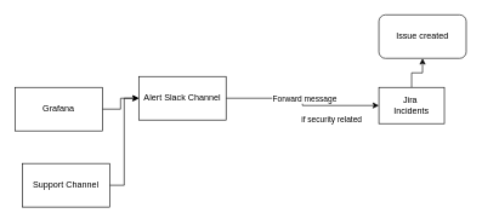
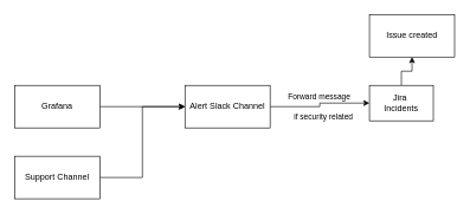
  <mxCell id="0" />
  <mxCell id="1" parent="0" />
  <mxCell id="2" style="edgeStyle=orthogonalEdgeStyle;rounded=0;orthogonalLoop=1;jettySize=auto;html=1;exitX=1;exitY=0.5;exitDx=0;exitDy=0;entryX=0;entryY=0.5;entryDx=0;entryDy=0;" edge="1" parent="1" source="3" target="8"><mxGeometry relative="1" as="geometry" /></mxCell>
  <mxCell id="3" value="Grafana" style="rounded=0;whiteSpace=wrap;html=1;" vertex="1" parent="1"><mxGeometry x="20" y="120" width="120" height="60" as="geometry" /></mxCell>
  <mxCell id="4" style="edgeStyle=orthogonalEdgeStyle;rounded=0;orthogonalLoop=1;jettySize=auto;html=1;exitX=1;exitY=0.5;exitDx=0;exitDy=0;entryX=0;entryY=0.5;entryDx=0;entryDy=0;" edge="1" parent="1" source="5" target="8"><mxGeometry relative="1" as="geometry" /></mxCell>
- <mxCell id="5" value="Support Channel" style="rounded=0;whiteSpace=wrap;html=1;" vertex="1" parent="1"><mxGeometry x="30" y="225" width="120" height="60" as="geometry" /></mxCell>
+ <mxCell id="5" value="Support Channel" style="rounded=0;whiteSpace=wrap;html=1;" vertex="1" parent="1"><mxGeometry x="20" y="220" width="120" height="60" as="geometry" /></mxCell>
  <mxCell id="6" style="edgeStyle=orthogonalEdgeStyle;rounded=0;orthogonalLoop=1;jettySize=auto;html=1;exitX=1;exitY=0.5;exitDx=0;exitDy=0;entryX=0;entryY=0.5;entryDx=0;entryDy=0;" edge="1" parent="1" source="8" target="10"><mxGeometry relative="1" as="geometry" /></mxCell>
  <mxCell id="7" value="Forward message" style="edgeLabel;html=1;align=center;verticalAlign=middle;resizable=0;points=[];" vertex="1" connectable="0" parent="6"><mxGeometry x="0.175" y="3" relative="1" as="geometry"><mxPoint x="-12" y="-7" as="offset" /></mxGeometry></mxCell>
- <mxCell id="8" value="Alert Slack Channel" style="rounded=0;whiteSpace=wrap;html=1;" vertex="1" parent="1"><mxGeometry x="190" y="105" width="120" height="60" as="geometry" /></mxCell>
+ <mxCell id="8" value="Alert Slack Channel" style="rounded=0;whiteSpace=wrap;html=1;" vertex="1" parent="1"><mxGeometry x="260" y="120" width="120" height="60" as="geometry" /></mxCell>
  <mxCell id="9" style="edgeStyle=orthogonalEdgeStyle;rounded=0;orthogonalLoop=1;jettySize=auto;html=1;exitX=0.5;exitY=0;exitDx=0;exitDy=0;entryX=0.5;entryY=1;entryDx=0;entryDy=0;" edge="1" parent="1" source="10" target="11"><mxGeometry relative="1" as="geometry" /></mxCell>
  <mxCell id="10" value="Jira&amp;nbsp;&lt;br&gt;Incidents" style="rounded=0;whiteSpace=wrap;html=1;" vertex="1" parent="1"><mxGeometry x="520" y="120" width="90" height="50" as="geometry" /></mxCell>
- <mxCell id="11" value="Issue created" style="whiteSpace=wrap;html=1;rounded=1;" vertex="1" parent="1"><mxGeometry x="520" y="20" width="120" height="60" as="geometry" /></mxCell>
+ <mxCell id="11" value="Issue created" style="rounded=0;whiteSpace=wrap;html=1;" vertex="1" parent="1"><mxGeometry x="520" y="20" width="120" height="60" as="geometry" /></mxCell>
  <mxCell id="12" value="&lt;span style=&quot;font-size: 11px; background-color: rgb(255, 255, 255);&quot;&gt;if security related&lt;/span&gt;" style="text;html=1;align=center;verticalAlign=middle;resizable=0;points=[];autosize=1;strokeColor=none;fillColor=none;" vertex="1" parent="1"><mxGeometry x="400" y="150" width="110" height="30" as="geometry" /></mxCell>
